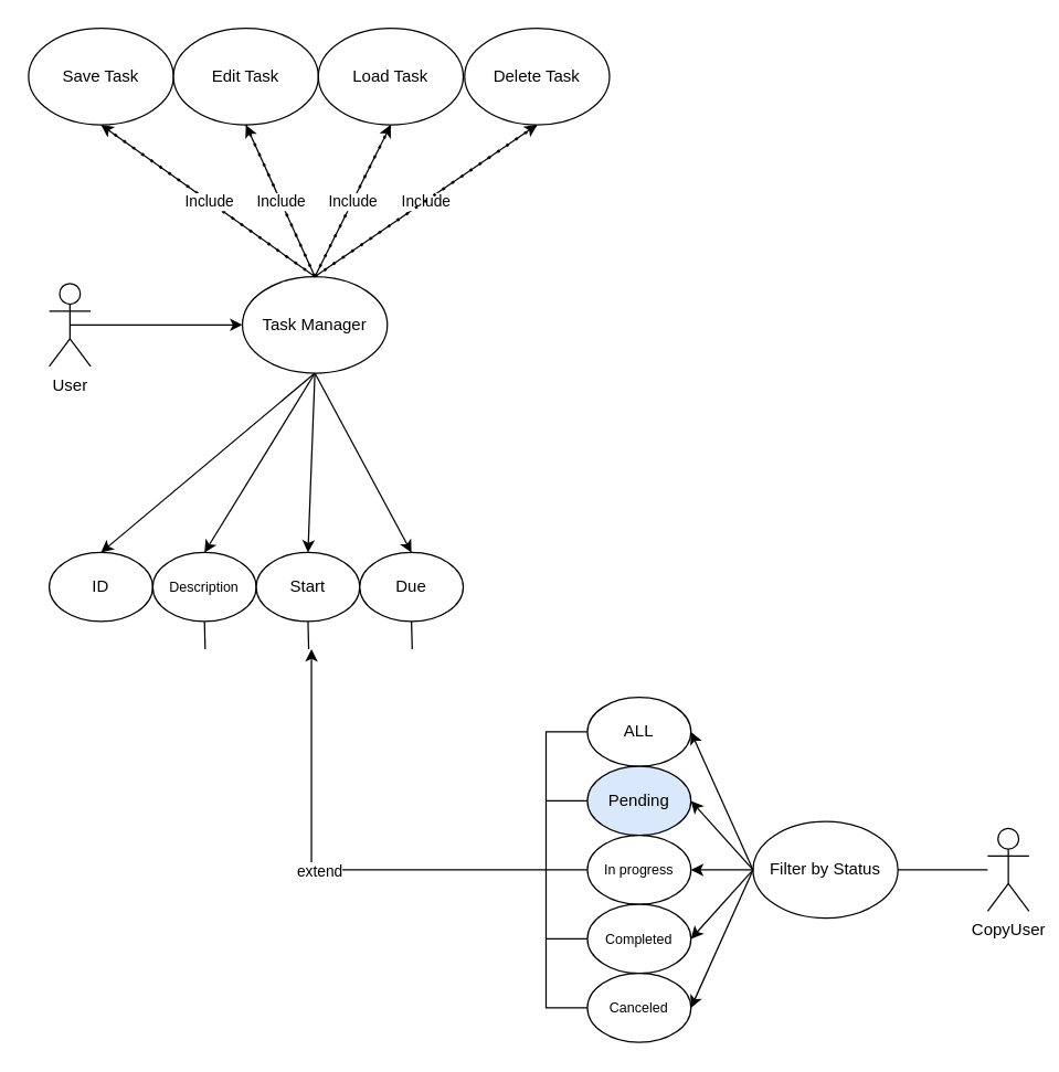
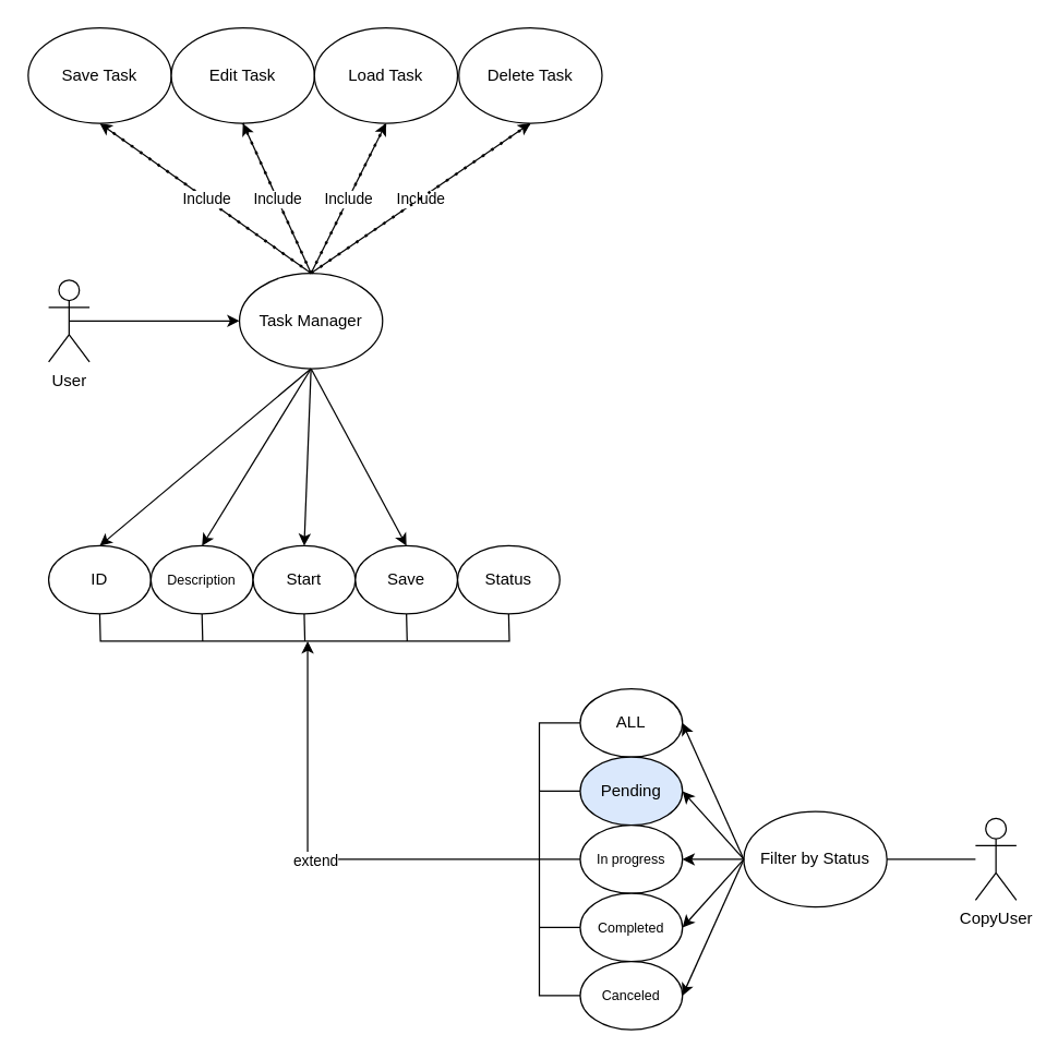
  <mxCell id="0" />
  <mxCell id="1" parent="0" />
  <mxCell id="2" value="User" style="shape=umlActor;verticalLabelPosition=bottom;verticalAlign=top;html=1;outlineConnect=0;" vertex="1" parent="1"><mxGeometry x="35" y="205" width="30" height="60" as="geometry" /></mxCell>
  <mxCell id="3" value="&lt;div&gt;Task Manager&lt;/div&gt;" style="ellipse;whiteSpace=wrap;html=1;" vertex="1" parent="1"><mxGeometry x="175" y="200" width="105" height="70" as="geometry" /></mxCell>
  <mxCell id="4" value="" style="endArrow=classic;html=1;rounded=0;entryX=0;entryY=0.5;entryDx=0;entryDy=0;exitX=0.5;exitY=0.5;exitDx=0;exitDy=0;exitPerimeter=0;" edge="1" parent="1" source="2" target="3"><mxGeometry width="50" height="50" relative="1" as="geometry"><mxPoint x="75" y="140" as="sourcePoint" /><mxPoint x="105" y="90" as="targetPoint" /></mxGeometry></mxCell>
  <mxCell id="5" value="&lt;div&gt;Save Task&lt;/div&gt;" style="ellipse;whiteSpace=wrap;html=1;" vertex="1" parent="1"><mxGeometry x="20" y="20" width="105" height="70" as="geometry" /></mxCell>
  <mxCell id="6" value="Edit Task" style="ellipse;whiteSpace=wrap;html=1;" vertex="1" parent="1"><mxGeometry x="125" y="20" width="105" height="70" as="geometry" /></mxCell>
  <mxCell id="7" value="&lt;div&gt;Load Task&lt;/div&gt;" style="ellipse;whiteSpace=wrap;html=1;" vertex="1" parent="1"><mxGeometry x="230" y="20" width="105" height="70" as="geometry" /></mxCell>
  <mxCell id="8" value="" style="endArrow=none;dashed=1;html=1;dashPattern=1 3;strokeWidth=2;rounded=0;entryX=0.5;entryY=1;entryDx=0;entryDy=0;exitX=0.5;exitY=0;exitDx=0;exitDy=0;" edge="1" parent="1" source="3" target="7"><mxGeometry width="50" height="50" relative="1" as="geometry"><mxPoint x="315" y="210" as="sourcePoint" /><mxPoint x="415" y="340" as="targetPoint" /><Array as="points" /></mxGeometry></mxCell>
  <mxCell id="9" value="" style="endArrow=none;dashed=1;html=1;dashPattern=1 3;strokeWidth=2;rounded=0;exitX=0.5;exitY=0;exitDx=0;exitDy=0;entryX=0.5;entryY=1;entryDx=0;entryDy=0;" edge="1" parent="1" source="3" target="6"><mxGeometry width="50" height="50" relative="1" as="geometry"><mxPoint x="365" y="390" as="sourcePoint" /><mxPoint x="415" y="340" as="targetPoint" /></mxGeometry></mxCell>
  <mxCell id="10" value="" style="endArrow=none;dashed=1;html=1;dashPattern=1 3;strokeWidth=2;rounded=0;exitX=0.5;exitY=0;exitDx=0;exitDy=0;entryX=0.5;entryY=1;entryDx=0;entryDy=0;" edge="1" parent="1" source="3" target="5"><mxGeometry width="50" height="50" relative="1" as="geometry"><mxPoint x="365" y="390" as="sourcePoint" /><mxPoint x="415" y="340" as="targetPoint" /><Array as="points" /></mxGeometry></mxCell>
  <mxCell id="11" value="" style="endArrow=classic;html=1;rounded=0;entryX=0.5;entryY=1;entryDx=0;entryDy=0;exitX=0.5;exitY=0;exitDx=0;exitDy=0;" edge="1" parent="1" source="3" target="7"><mxGeometry relative="1" as="geometry"><mxPoint x="285" y="235" as="sourcePoint" /><mxPoint x="435" y="360" as="targetPoint" /></mxGeometry></mxCell>
  <mxCell id="12" value="Include" style="edgeLabel;resizable=0;html=1;;align=center;verticalAlign=middle;" connectable="0" vertex="1" parent="11"><mxGeometry relative="1" as="geometry" /></mxCell>
  <mxCell id="13" value="" style="endArrow=classic;html=1;rounded=0;exitX=0.5;exitY=0;exitDx=0;exitDy=0;entryX=0.5;entryY=1;entryDx=0;entryDy=0;" edge="1" parent="1" source="3" target="6"><mxGeometry relative="1" as="geometry"><mxPoint x="305" y="270" as="sourcePoint" /><mxPoint x="405" y="270" as="targetPoint" /></mxGeometry></mxCell>
  <mxCell id="14" value="Include" style="edgeLabel;resizable=0;html=1;;align=center;verticalAlign=middle;" connectable="0" vertex="1" parent="13"><mxGeometry relative="1" as="geometry" /></mxCell>
  <mxCell id="15" value="" style="endArrow=classic;html=1;rounded=0;entryX=0.5;entryY=1;entryDx=0;entryDy=0;exitX=0.5;exitY=0;exitDx=0;exitDy=0;" edge="1" parent="1" source="3" target="5"><mxGeometry relative="1" as="geometry"><mxPoint x="280" y="235" as="sourcePoint" /><mxPoint x="395" y="110" as="targetPoint" /></mxGeometry></mxCell>
  <mxCell id="16" value="Include" style="edgeLabel;resizable=0;html=1;;align=center;verticalAlign=middle;" connectable="0" vertex="1" parent="15"><mxGeometry relative="1" as="geometry" /></mxCell>
  <mxCell id="17" value="&lt;div&gt;Delete Task&lt;/div&gt;" style="ellipse;whiteSpace=wrap;html=1;" vertex="1" parent="1"><mxGeometry x="336" y="20" width="105" height="70" as="geometry" /></mxCell>
  <mxCell id="18" value="" style="endArrow=classic;html=1;rounded=0;exitX=0.5;exitY=0;exitDx=0;exitDy=0;entryX=0.5;entryY=1;entryDx=0;entryDy=0;" edge="1" parent="1" source="3" target="17"><mxGeometry relative="1" as="geometry"><mxPoint x="225" y="320" as="sourcePoint" /><mxPoint x="325" y="320" as="targetPoint" /></mxGeometry></mxCell>
  <mxCell id="19" value="Include" style="edgeLabel;resizable=0;html=1;;align=center;verticalAlign=middle;" connectable="0" vertex="1" parent="18"><mxGeometry relative="1" as="geometry" /></mxCell>
  <mxCell id="20" value="" style="endArrow=none;dashed=1;html=1;dashPattern=1 3;strokeWidth=2;rounded=0;exitX=0.5;exitY=0;exitDx=0;exitDy=0;entryX=0.5;entryY=1;entryDx=0;entryDy=0;" edge="1" parent="1" source="3" target="17"><mxGeometry width="50" height="50" relative="1" as="geometry"><mxPoint x="255" y="340" as="sourcePoint" /><mxPoint x="305" y="290" as="targetPoint" /></mxGeometry></mxCell>
  <mxCell id="21" value="&lt;div&gt;ID&lt;/div&gt;" style="ellipse;whiteSpace=wrap;html=1;" vertex="1" parent="1"><mxGeometry x="35" y="400" width="75" height="50" as="geometry" /></mxCell>
  <mxCell id="22" value="&lt;div&gt;Description&lt;/div&gt;" style="ellipse;whiteSpace=wrap;html=1;fontSize=10;" vertex="1" parent="1"><mxGeometry x="110" y="400" width="75" height="50" as="geometry" /></mxCell>
  <mxCell id="23" value="&lt;div&gt;Start&lt;/div&gt;" style="ellipse;whiteSpace=wrap;html=1;" vertex="1" parent="1"><mxGeometry x="185" y="400" width="75" height="50" as="geometry" /></mxCell>
- <mxCell id="24" value="&lt;div&gt;Due&lt;/div&gt;" style="ellipse;whiteSpace=wrap;html=1;" vertex="1" parent="1"><mxGeometry x="260" y="400" width="75" height="50" as="geometry" /></mxCell>
+ <mxCell id="24" value="&lt;div&gt;Save&lt;/div&gt;" style="ellipse;whiteSpace=wrap;html=1;" vertex="1" parent="1"><mxGeometry x="260" y="400" width="75" height="50" as="geometry" /></mxCell>
+ <mxCell id="25" value="&lt;div&gt;Status&lt;/div&gt;" style="ellipse;whiteSpace=wrap;html=1;" vertex="1" parent="1"><mxGeometry x="335" y="400" width="75" height="50" as="geometry" /></mxCell>
  <mxCell id="26" value="" style="endArrow=classic;html=1;rounded=0;exitX=0.5;exitY=1;exitDx=0;exitDy=0;entryX=0.5;entryY=0;entryDx=0;entryDy=0;" edge="1" parent="1" source="3" target="21"><mxGeometry width="50" height="50" relative="1" as="geometry"><mxPoint x="255" y="320" as="sourcePoint" /><mxPoint x="305" y="270" as="targetPoint" /></mxGeometry></mxCell>
  <mxCell id="27" value="" style="endArrow=classic;html=1;rounded=0;exitX=0.5;exitY=1;exitDx=0;exitDy=0;entryX=0.5;entryY=0;entryDx=0;entryDy=0;" edge="1" parent="1" source="3" target="22"><mxGeometry width="50" height="50" relative="1" as="geometry"><mxPoint x="238" y="280" as="sourcePoint" /><mxPoint x="83" y="410" as="targetPoint" /></mxGeometry></mxCell>
  <mxCell id="28" value="" style="endArrow=classic;html=1;rounded=0;exitX=0.5;exitY=1;exitDx=0;exitDy=0;entryX=0.5;entryY=0;entryDx=0;entryDy=0;" edge="1" parent="1" source="3" target="23"><mxGeometry width="50" height="50" relative="1" as="geometry"><mxPoint x="238" y="280" as="sourcePoint" /><mxPoint x="158" y="410" as="targetPoint" /></mxGeometry></mxCell>
  <mxCell id="29" value="" style="endArrow=classic;html=1;rounded=0;exitX=0.5;exitY=1;exitDx=0;exitDy=0;entryX=0.5;entryY=0;entryDx=0;entryDy=0;" edge="1" parent="1" source="3" target="24"><mxGeometry width="50" height="50" relative="1" as="geometry"><mxPoint x="238" y="280" as="sourcePoint" /><mxPoint x="233" y="410" as="targetPoint" /></mxGeometry></mxCell>
  <mxCell id="30" value="&lt;div&gt;Filter by Status&lt;/div&gt;" style="ellipse;whiteSpace=wrap;html=1;" vertex="1" parent="1"><mxGeometry x="545" y="595" width="105" height="70" as="geometry" /></mxCell>
  <mxCell id="31" value="" style="edgeStyle=orthogonalEdgeStyle;rounded=0;orthogonalLoop=1;jettySize=auto;html=1;endArrow=none;" edge="1" parent="1" source="32" target="30"><mxGeometry relative="1" as="geometry" /></mxCell>
  <mxCell id="32" value="CopyUser" style="shape=umlActor;verticalLabelPosition=bottom;verticalAlign=top;html=1;outlineConnect=0;" vertex="1" parent="1"><mxGeometry x="715" y="600" width="30" height="60" as="geometry" /></mxCell>
  <mxCell id="33" value="&lt;div&gt;ALL&lt;/div&gt;" style="ellipse;whiteSpace=wrap;html=1;" vertex="1" parent="1"><mxGeometry x="425" y="505" width="75" height="50" as="geometry" /></mxCell>
  <mxCell id="34" value="Pending" style="ellipse;whiteSpace=wrap;html=1;fillColor=#dae8fc;" vertex="1" parent="1"><mxGeometry x="425" y="555" width="75" height="50" as="geometry" /></mxCell>
  <mxCell id="35" value="&lt;font style=&quot;font-size: 10px;&quot;&gt;In progress&lt;/font&gt;" style="ellipse;whiteSpace=wrap;html=1;" vertex="1" parent="1"><mxGeometry x="425" y="605" width="75" height="50" as="geometry" /></mxCell>
  <mxCell id="36" value="&lt;font style=&quot;font-size: 10px;&quot;&gt;Completed&lt;/font&gt;" style="ellipse;whiteSpace=wrap;html=1;" vertex="1" parent="1"><mxGeometry x="425" y="655" width="75" height="50" as="geometry" /></mxCell>
  <mxCell id="37" value="&lt;font style=&quot;font-size: 10px;&quot;&gt;Canceled&lt;/font&gt;" style="ellipse;whiteSpace=wrap;html=1;" vertex="1" parent="1"><mxGeometry x="425" y="705" width="75" height="50" as="geometry" /></mxCell>
  <mxCell id="38" value="" style="endArrow=classic;html=1;rounded=0;exitX=0;exitY=0.5;exitDx=0;exitDy=0;entryX=1;entryY=0.5;entryDx=0;entryDy=0;" edge="1" parent="1" source="30" target="33"><mxGeometry width="50" height="50" relative="1" as="geometry"><mxPoint x="545" y="680" as="sourcePoint" /><mxPoint x="595" y="630" as="targetPoint" /></mxGeometry></mxCell>
  <mxCell id="39" value="" style="endArrow=classic;html=1;rounded=0;exitX=0;exitY=0.5;exitDx=0;exitDy=0;entryX=1;entryY=0.5;entryDx=0;entryDy=0;" edge="1" parent="1" source="30" target="34"><mxGeometry width="50" height="50" relative="1" as="geometry"><mxPoint x="135" y="480" as="sourcePoint" /><mxPoint x="185" y="430" as="targetPoint" /></mxGeometry></mxCell>
  <mxCell id="40" value="" style="endArrow=classic;html=1;rounded=0;exitX=0;exitY=0.5;exitDx=0;exitDy=0;entryX=1;entryY=0.5;entryDx=0;entryDy=0;" edge="1" parent="1" source="30" target="35"><mxGeometry width="50" height="50" relative="1" as="geometry"><mxPoint x="535" y="670" as="sourcePoint" /><mxPoint x="585" y="620" as="targetPoint" /></mxGeometry></mxCell>
  <mxCell id="41" value="" style="endArrow=classic;html=1;rounded=0;exitX=0;exitY=0.5;exitDx=0;exitDy=0;entryX=1;entryY=0.5;entryDx=0;entryDy=0;" edge="1" parent="1" source="30" target="36"><mxGeometry width="50" height="50" relative="1" as="geometry"><mxPoint x="135" y="480" as="sourcePoint" /><mxPoint x="185" y="430" as="targetPoint" /></mxGeometry></mxCell>
  <mxCell id="42" value="" style="endArrow=classic;html=1;rounded=0;exitX=0;exitY=0.5;exitDx=0;exitDy=0;entryX=1;entryY=0.5;entryDx=0;entryDy=0;" edge="1" parent="1" source="30" target="37"><mxGeometry width="50" height="50" relative="1" as="geometry"><mxPoint x="135" y="480" as="sourcePoint" /><mxPoint x="185" y="430" as="targetPoint" /></mxGeometry></mxCell>
  <mxCell id="43" value="" style="endArrow=none;html=1;rounded=0;exitX=0;exitY=0.5;exitDx=0;exitDy=0;entryX=0;entryY=0.5;entryDx=0;entryDy=0;" edge="1" parent="1" source="33" target="37"><mxGeometry width="50" height="50" relative="1" as="geometry"><mxPoint x="415" y="570" as="sourcePoint" /><mxPoint x="465" y="520" as="targetPoint" /><Array as="points"><mxPoint x="395" y="530" /><mxPoint x="395" y="630" /><mxPoint x="395" y="730" /></Array></mxGeometry></mxCell>
  <mxCell id="44" value="" style="endArrow=none;html=1;rounded=0;exitX=0;exitY=0.5;exitDx=0;exitDy=0;" edge="1" parent="1" source="34"><mxGeometry width="50" height="50" relative="1" as="geometry"><mxPoint x="135" y="480" as="sourcePoint" /><mxPoint x="395" y="580" as="targetPoint" /></mxGeometry></mxCell>
  <mxCell id="45" value="" style="endArrow=none;html=1;rounded=0;exitX=0;exitY=0.5;exitDx=0;exitDy=0;" edge="1" parent="1" source="35"><mxGeometry width="50" height="50" relative="1" as="geometry"><mxPoint x="435" y="590" as="sourcePoint" /><mxPoint x="395" y="630" as="targetPoint" /></mxGeometry></mxCell>
  <mxCell id="46" value="" style="endArrow=none;html=1;rounded=0;exitX=0;exitY=0.5;exitDx=0;exitDy=0;" edge="1" parent="1" source="36"><mxGeometry width="50" height="50" relative="1" as="geometry"><mxPoint x="435" y="640" as="sourcePoint" /><mxPoint x="395" y="680" as="targetPoint" /></mxGeometry></mxCell>
+ <mxCell id="47" value="" style="endArrow=none;html=1;rounded=0;exitX=0.5;exitY=1;exitDx=0;exitDy=0;entryX=0.5;entryY=1;entryDx=0;entryDy=0;" edge="1" parent="1" source="21" target="25"><mxGeometry width="50" height="50" relative="1" as="geometry"><mxPoint x="135" y="480" as="sourcePoint" /><mxPoint x="185" y="430" as="targetPoint" /><Array as="points"><mxPoint x="73" y="470" /><mxPoint x="225" y="470" /><mxPoint x="315" y="470" /><mxPoint x="373" y="470" /></Array></mxGeometry></mxCell>
  <mxCell id="48" value="" style="endArrow=none;html=1;rounded=0;entryX=0.5;entryY=1;entryDx=0;entryDy=0;" edge="1" parent="1" target="22"><mxGeometry width="50" height="50" relative="1" as="geometry"><mxPoint x="148" y="470" as="sourcePoint" /><mxPoint x="135" y="360" as="targetPoint" /></mxGeometry></mxCell>
  <mxCell id="49" value="" style="endArrow=none;html=1;rounded=0;entryX=0.5;entryY=1;entryDx=0;entryDy=0;" edge="1" parent="1" target="23"><mxGeometry width="50" height="50" relative="1" as="geometry"><mxPoint x="223" y="470" as="sourcePoint" /><mxPoint x="165" y="410" as="targetPoint" /></mxGeometry></mxCell>
  <mxCell id="50" value="" style="endArrow=none;html=1;rounded=0;entryX=0.5;entryY=1;entryDx=0;entryDy=0;" edge="1" parent="1" target="24"><mxGeometry width="50" height="50" relative="1" as="geometry"><mxPoint x="298" y="470" as="sourcePoint" /><mxPoint x="295" y="410" as="targetPoint" /></mxGeometry></mxCell>
  <mxCell id="51" value="" style="endArrow=classic;html=1;rounded=0;" edge="1" parent="1"><mxGeometry relative="1" as="geometry"><mxPoint x="395" y="630" as="sourcePoint" /><mxPoint x="225" y="470" as="targetPoint" /><Array as="points"><mxPoint x="225" y="630" /></Array></mxGeometry></mxCell>
  <mxCell id="52" value="extend" style="edgeLabel;resizable=0;html=1;;align=center;verticalAlign=middle;" connectable="0" vertex="1" parent="51"><mxGeometry relative="1" as="geometry" /></mxCell>
